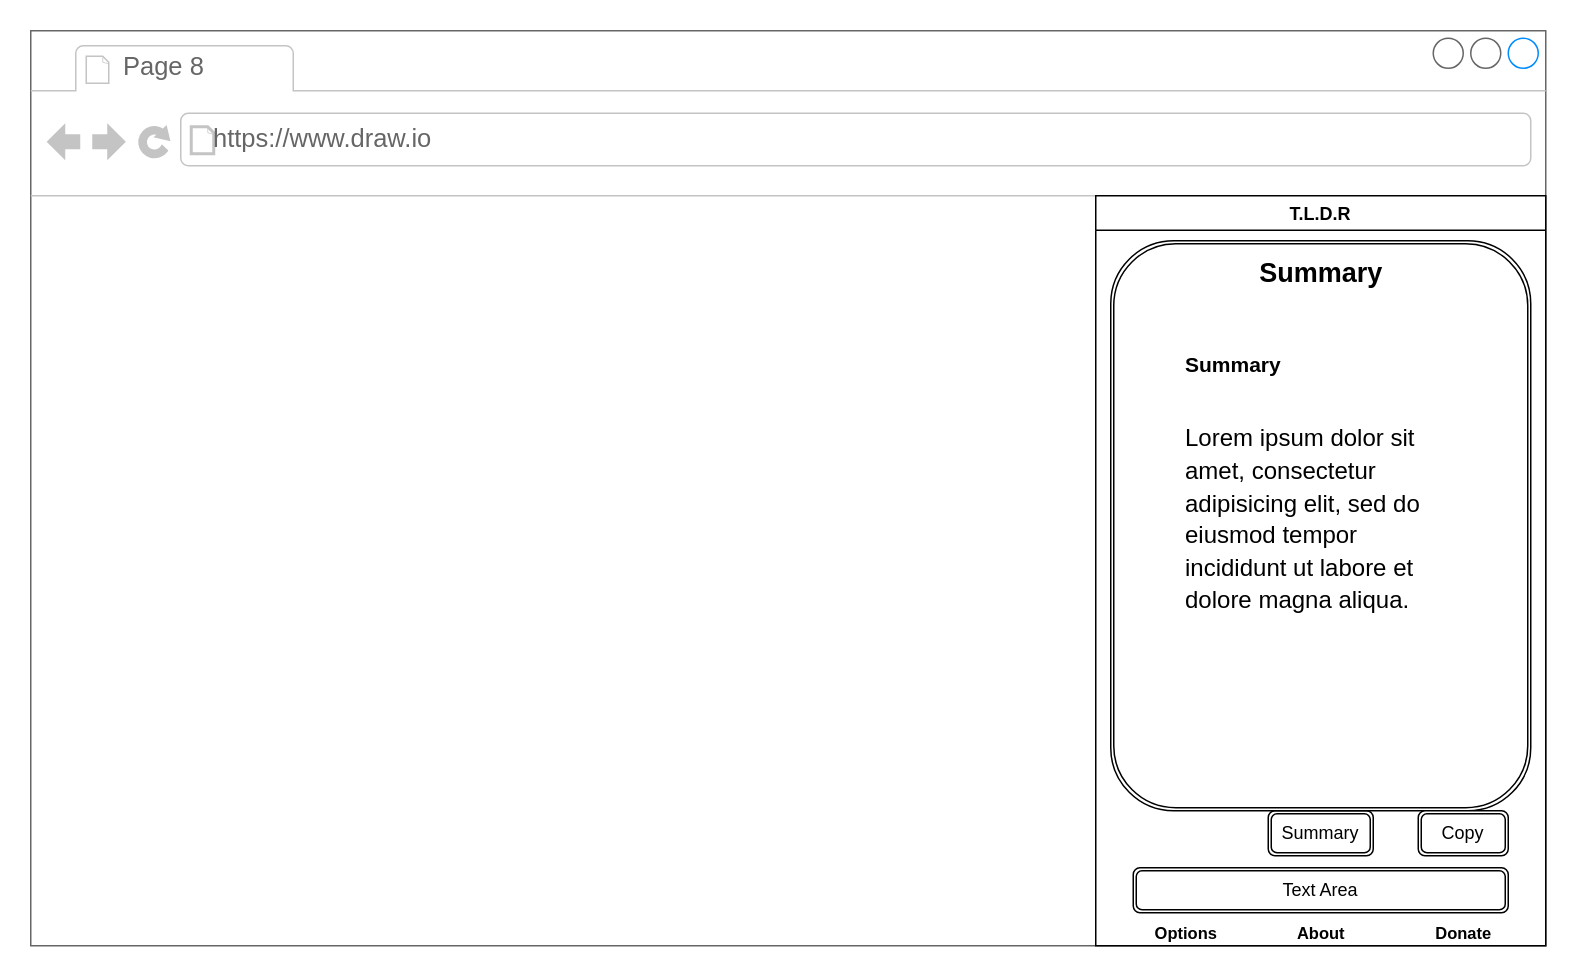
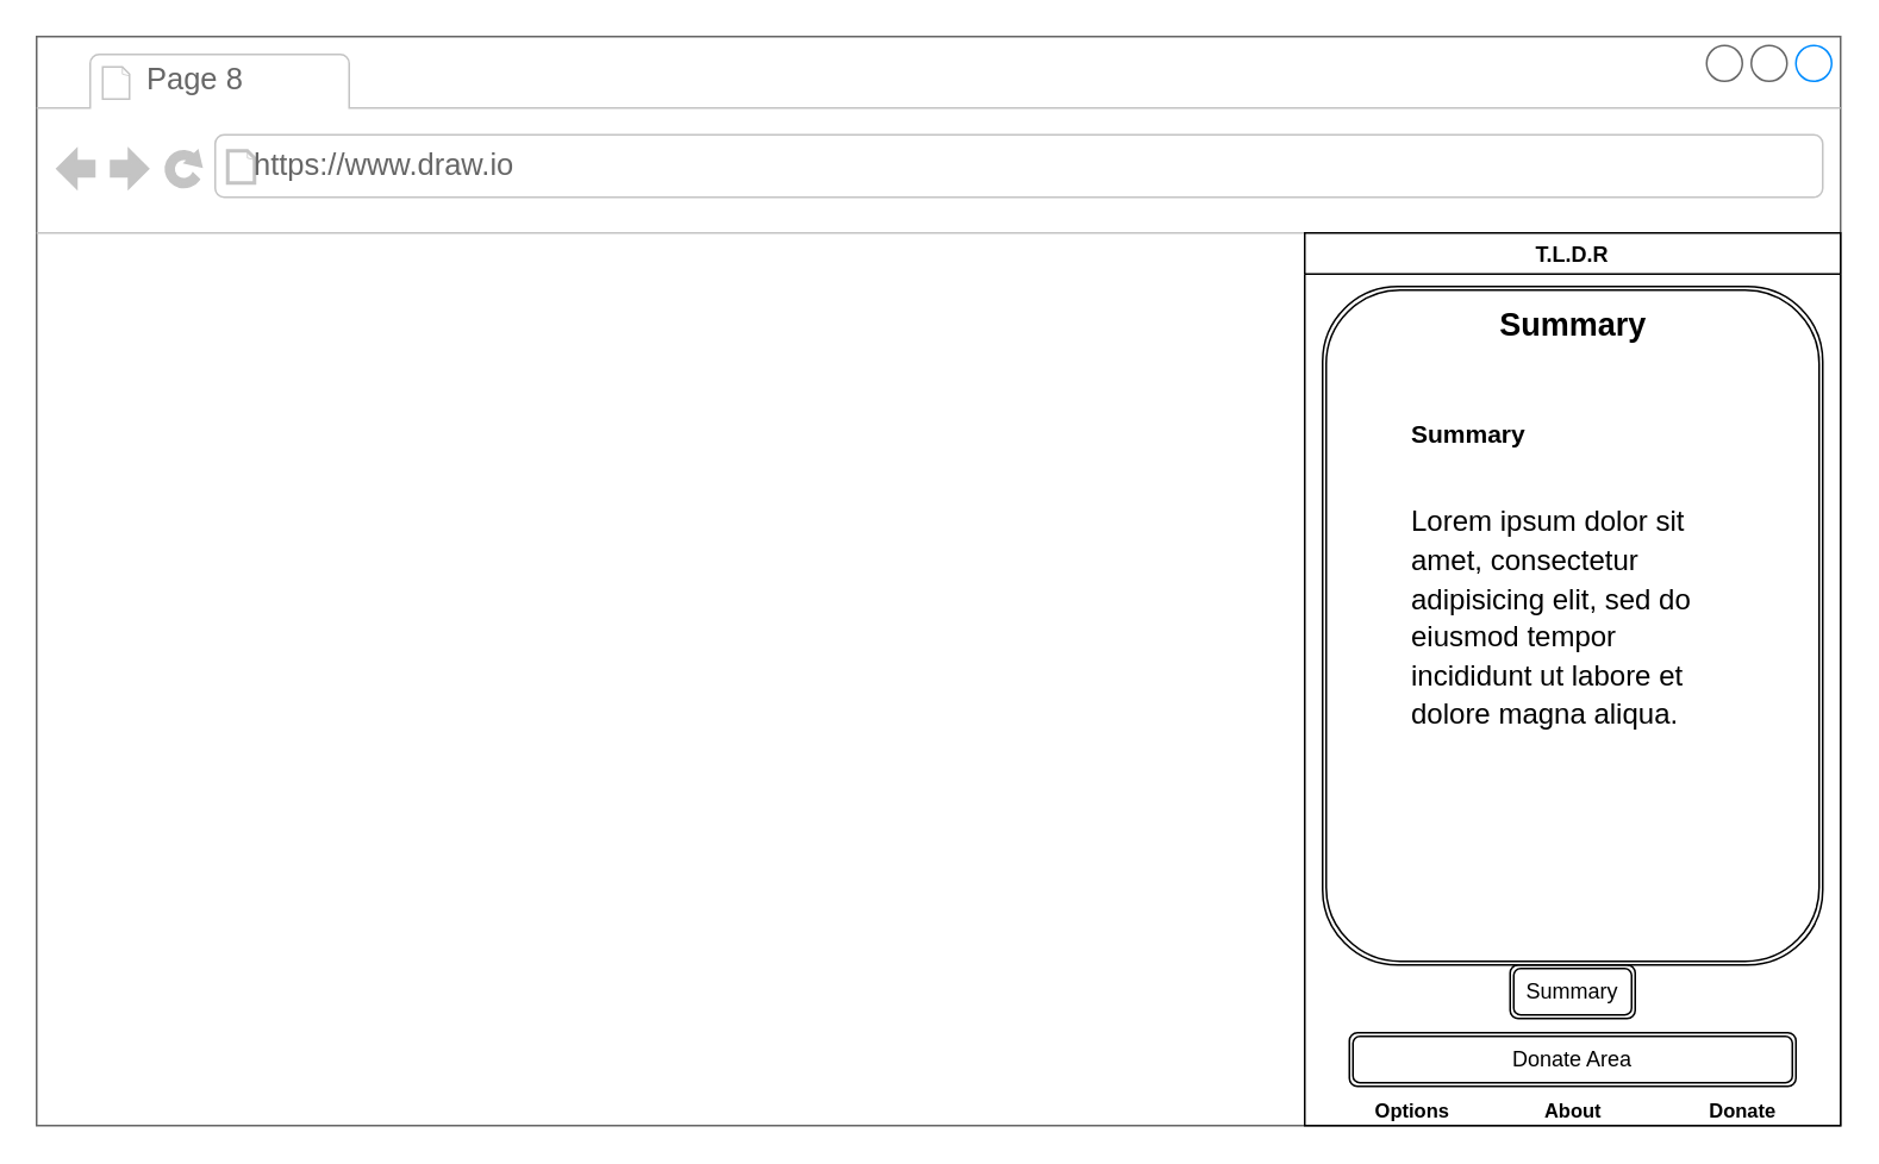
  <mxCell id="0" />
  <mxCell id="1" parent="0" />
  <mxCell id="2" value="" style="strokeWidth=1;shadow=0;dashed=0;align=center;html=1;shape=mxgraph.mockup.containers.browserWindow;rSize=0;strokeColor=#666666;strokeColor2=#008cff;strokeColor3=#c4c4c4;mainText=,;recursiveResize=0;" vertex="1" parent="1"><mxGeometry x="20" y="20" width="1010" height="610" as="geometry" /></mxCell>
  <mxCell id="3" value="Page 8" style="strokeWidth=1;shadow=0;dashed=0;align=center;html=1;shape=mxgraph.mockup.containers.anchor;fontSize=17;fontColor=#666666;align=left;" vertex="1" parent="2"><mxGeometry x="60" y="12" width="110" height="26" as="geometry" /></mxCell>
  <mxCell id="4" value="https://www.draw.io" style="strokeWidth=1;shadow=0;dashed=0;align=center;html=1;shape=mxgraph.mockup.containers.anchor;rSize=0;fontSize=17;fontColor=#666666;align=left;" vertex="1" parent="2"><mxGeometry x="120" y="60" width="250" height="26" as="geometry" /></mxCell>
  <mxCell id="5" value="T.L.D.R" style="swimlane;startSize=23;" vertex="1" parent="2"><mxGeometry x="710" y="110" width="300" height="500" as="geometry" /></mxCell>
- <mxCell id="6" value="Text Area" style="shape=ext;double=1;rounded=1;whiteSpace=wrap;html=1;" vertex="1" parent="5"><mxGeometry x="25" y="448" width="250" height="30" as="geometry" /></mxCell>
+ <mxCell id="6" value="Donate Area" style="shape=ext;double=1;rounded=1;whiteSpace=wrap;html=1;" vertex="1" parent="5"><mxGeometry x="25" y="448" width="250" height="30" as="geometry" /></mxCell>
  <mxCell id="7" value="Summary" style="shape=ext;double=1;rounded=1;whiteSpace=wrap;html=1;" vertex="1" parent="5"><mxGeometry x="115" y="410" width="70" height="30" as="geometry" /></mxCell>
  <mxCell id="8" value="" style="shape=ext;double=1;rounded=1;whiteSpace=wrap;html=1;" vertex="1" parent="5"><mxGeometry x="10" y="30" width="280" height="380" as="geometry" /></mxCell>
- <mxCell id="9" value="Copy" style="shape=ext;double=1;rounded=1;whiteSpace=wrap;html=1;" vertex="1" parent="5"><mxGeometry x="215" y="410" width="60" height="30" as="geometry" /></mxCell>
  <mxCell id="10" value="&lt;font style=&quot;font-size: 11px;&quot;&gt;Donate&lt;/font&gt;" style="text;strokeColor=none;fillColor=none;html=1;fontSize=24;fontStyle=1;verticalAlign=middle;align=center;rotation=0;" vertex="1" parent="5"><mxGeometry x="210" y="475" width="70" height="25" as="geometry" /></mxCell>
  <mxCell id="11" value="&lt;font style=&quot;font-size: 11px;&quot;&gt;About&lt;/font&gt;" style="text;strokeColor=none;fillColor=none;html=1;fontSize=24;fontStyle=1;verticalAlign=middle;align=center;rotation=0;" vertex="1" parent="5"><mxGeometry x="115" y="475" width="70" height="25" as="geometry" /></mxCell>
  <mxCell id="12" value="&lt;font style=&quot;font-size: 11px;&quot;&gt;Options&lt;/font&gt;" style="text;strokeColor=none;fillColor=none;html=1;fontSize=24;fontStyle=1;verticalAlign=middle;align=center;rotation=0;" vertex="1" parent="5"><mxGeometry x="25" y="475" width="70" height="25" as="geometry" /></mxCell>
  <mxCell id="13" value="&lt;font style=&quot;font-size: 18px;&quot;&gt;Summary&lt;/font&gt;" style="text;strokeColor=none;fillColor=none;html=1;fontSize=24;fontStyle=1;verticalAlign=middle;align=center;" vertex="1" parent="5"><mxGeometry x="100" y="30" width="100" height="40" as="geometry" /></mxCell>
  <mxCell id="14" value="&lt;h1&gt;&lt;font style=&quot;font-size: 14px;&quot;&gt;Summary&lt;/font&gt;&lt;/h1&gt;&lt;p&gt;&lt;font size=&quot;3&quot;&gt;Lorem ipsum dolor sit amet, consectetur adipisicing elit, sed do eiusmod tempor incididunt ut labore et dolore magna aliqua.&lt;/font&gt;&lt;/p&gt;" style="text;html=1;strokeColor=none;fillColor=none;spacing=5;spacingTop=-20;whiteSpace=wrap;overflow=hidden;rounded=0;fontSize=18;" vertex="1" parent="5"><mxGeometry x="55" y="70" width="190" height="320" as="geometry" /></mxCell>
